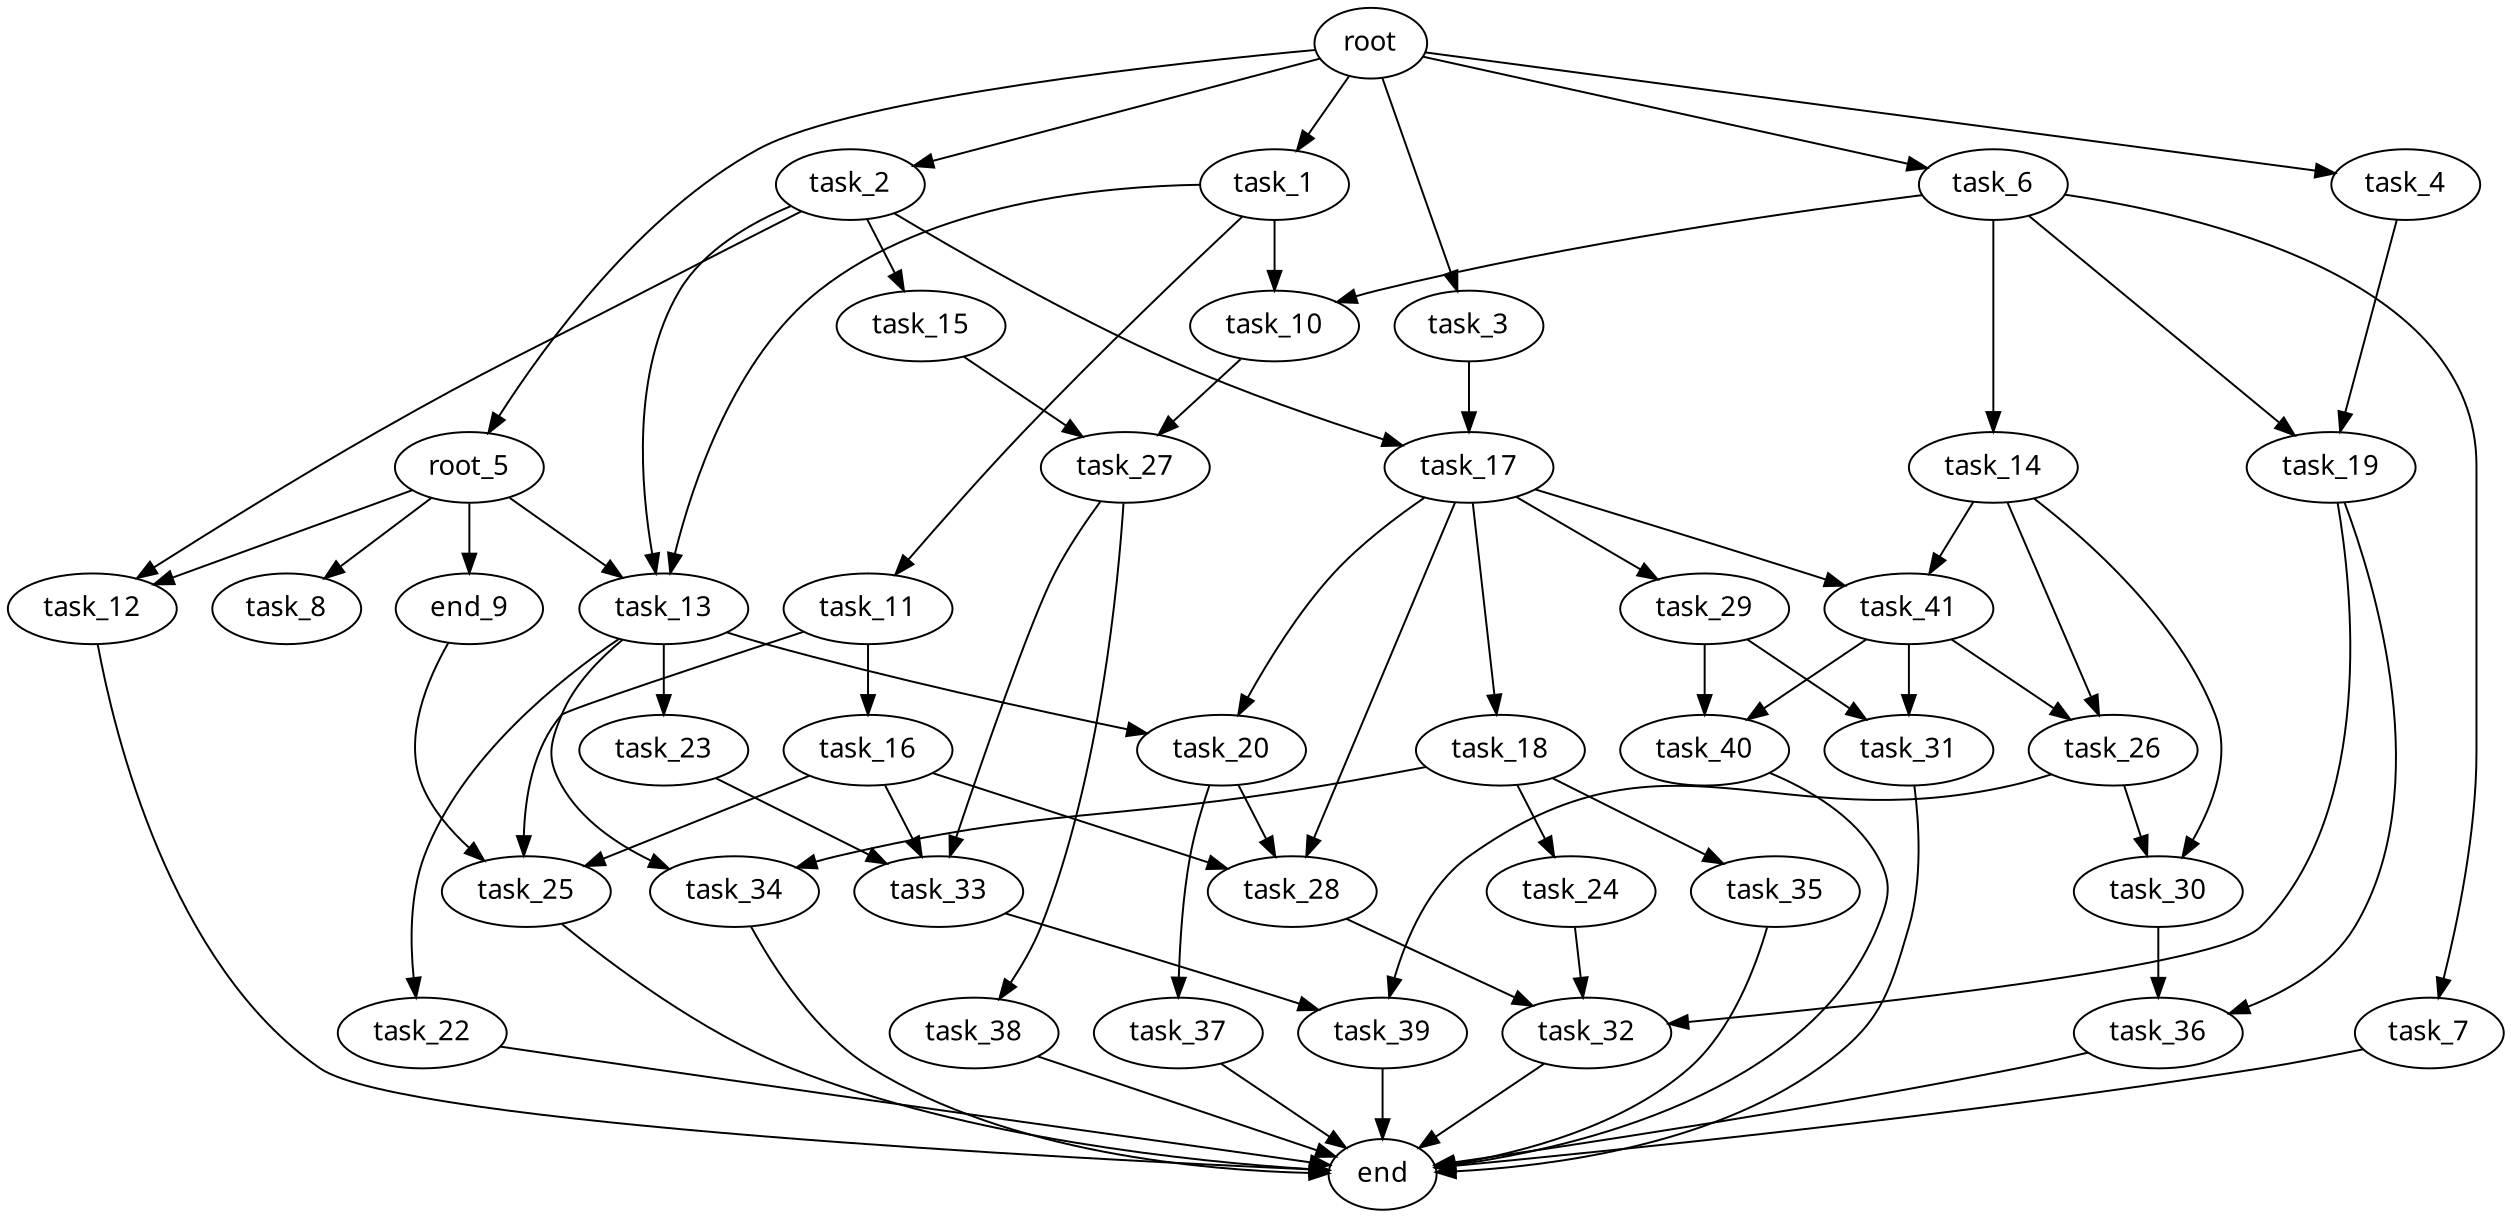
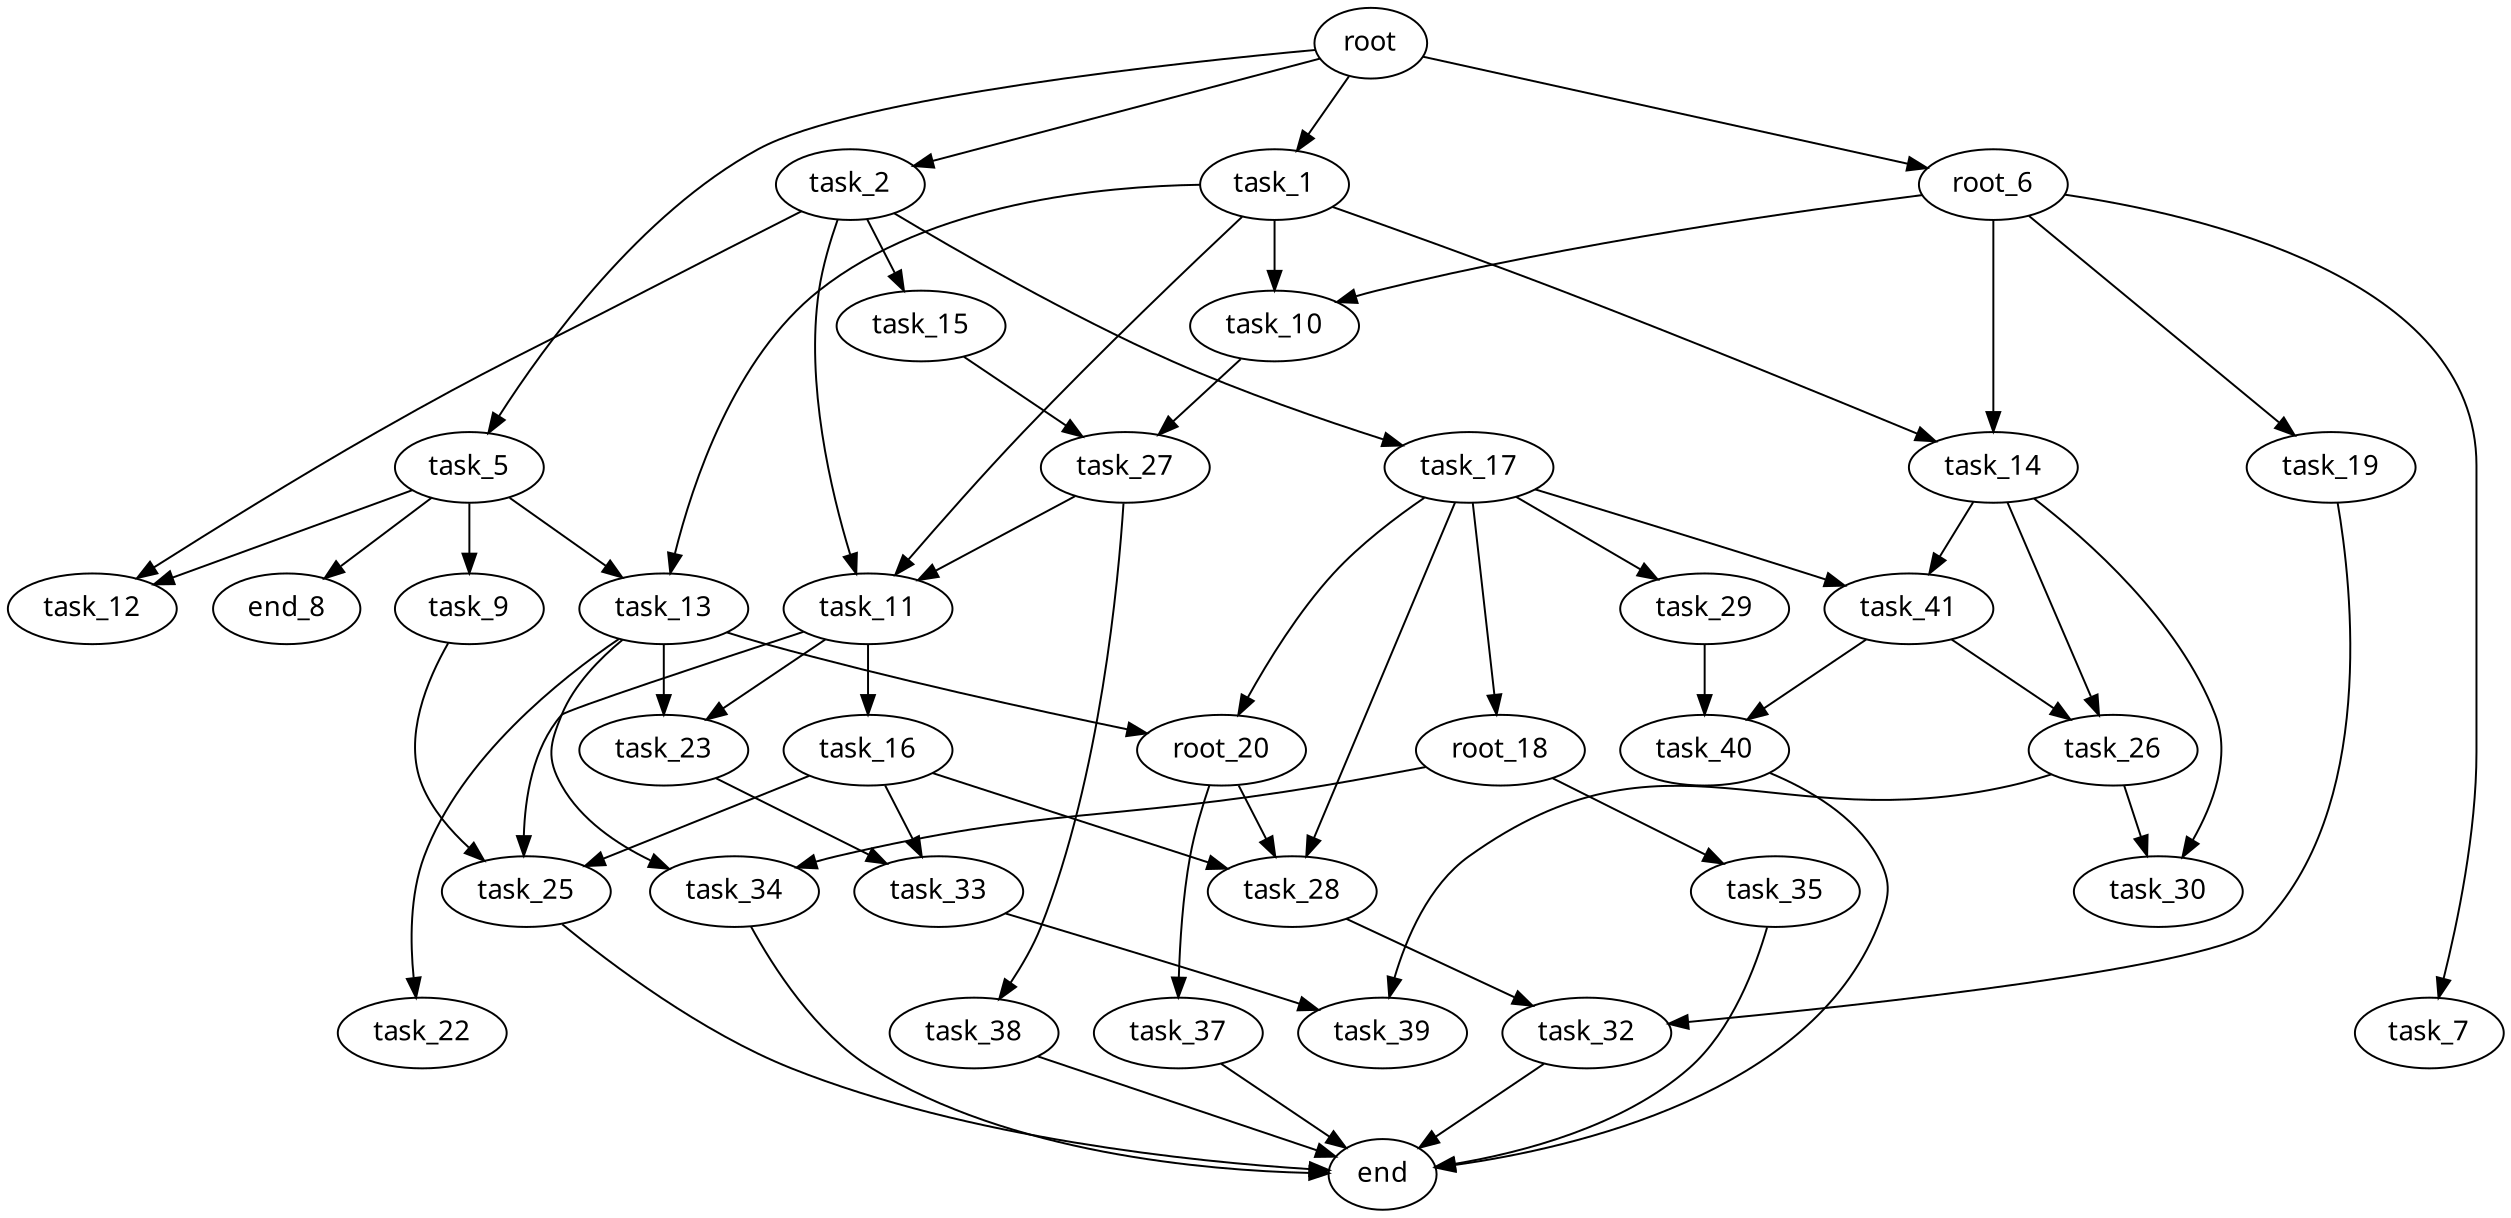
  digraph {
    fontname="Noto Sans"
    node [fontname="Noto Sans"]
    edge [fontname="Noto Sans"]
    root
    task_1
    task_2
-   task_3
-   task_4
-   task_5 [label=root_5]
-   task_6
+   task_5
+   task_6 [label=root_6]
    task_10
    task_11
    task_13
    task_14
    task_12
    task_15
    task_17
    task_19
-   task_8
-   task_9 [label=end_9]
+   task_8 [label=end_8]
+   task_9
    task_7
    task_27
    task_25
    task_16
    task_23
-   task_20
+   task_20 [label=root_20]
    task_22
    task_34
    n26 [label=task_41]
    task_26
    task_30
    end
    task_28
-   task_18
+   task_18 [label=root_18]
    task_29
    task_32
-   task_36
    task_33
    task_38
    task_37
-   task_31
    task_40
    task_39
-   task_24
    task_35
    root -> task_1
    root -> task_2
-   root -> task_3
-   root -> task_4
    root -> task_5
    root -> task_6
    task_1 -> task_10
    task_1 -> task_11
    task_1 -> task_13
-   task_2 -> task_13
+   task_1 -> task_14
+   task_2 -> task_11
    task_2 -> task_12
    task_2 -> task_15
    task_2 -> task_17
-   task_3 -> task_17
-   task_4 -> task_19
    task_5 -> task_13
    task_5 -> task_12
    task_5 -> task_8
    task_5 -> task_9
    task_6 -> task_10
    task_6 -> task_14
    task_6 -> task_19
    task_6 -> task_7
    task_10 -> task_27
    task_11 -> task_25
    task_11 -> task_16
+   task_11 -> task_23
    task_13 -> task_23
    task_13 -> task_20
    task_13 -> task_22
    task_13 -> task_34
    task_14 -> n26
    task_14 -> task_26
    task_14 -> task_30
-   task_12 -> end
    task_15 -> task_27
    task_17 -> task_20
    task_17 -> n26
    task_17 -> task_28
    task_17 -> task_18
    task_17 -> task_29
    task_19 -> task_32
-   task_19 -> task_36
    task_9 -> task_25
-   task_7 -> end
-   task_27 -> task_33
+   task_27 -> task_11
    task_27 -> task_38
    task_25 -> end
    task_16 -> task_25
    task_16 -> task_28
    task_16 -> task_33
    task_23 -> task_33
    task_20 -> task_28
    task_20 -> task_37
-   task_22 -> end
    task_34 -> end
    n26 -> task_26
-   n26 -> task_31
    n26 -> task_40
    task_26 -> task_30
    task_26 -> task_39
-   task_30 -> task_36
    task_28 -> task_32
    task_18 -> task_34
-   task_18 -> task_24
    task_18 -> task_35
-   task_29 -> task_31
    task_29 -> task_40
    task_32 -> end
-   task_36 -> end
    task_33 -> task_39
    task_38 -> end
    task_37 -> end
-   task_31 -> end
    task_40 -> end
-   task_39 -> end
-   task_24 -> task_32
    task_35 -> end
  }
